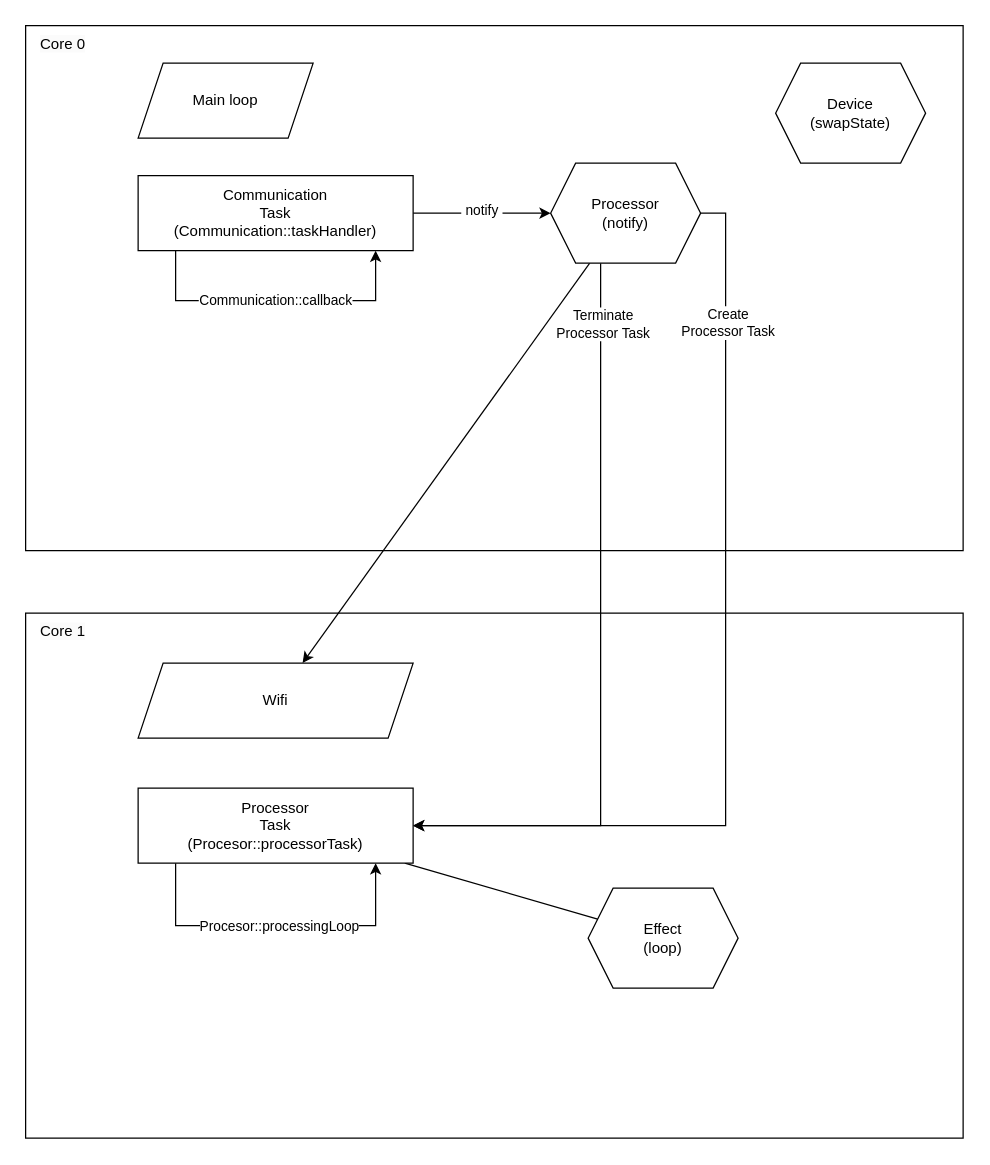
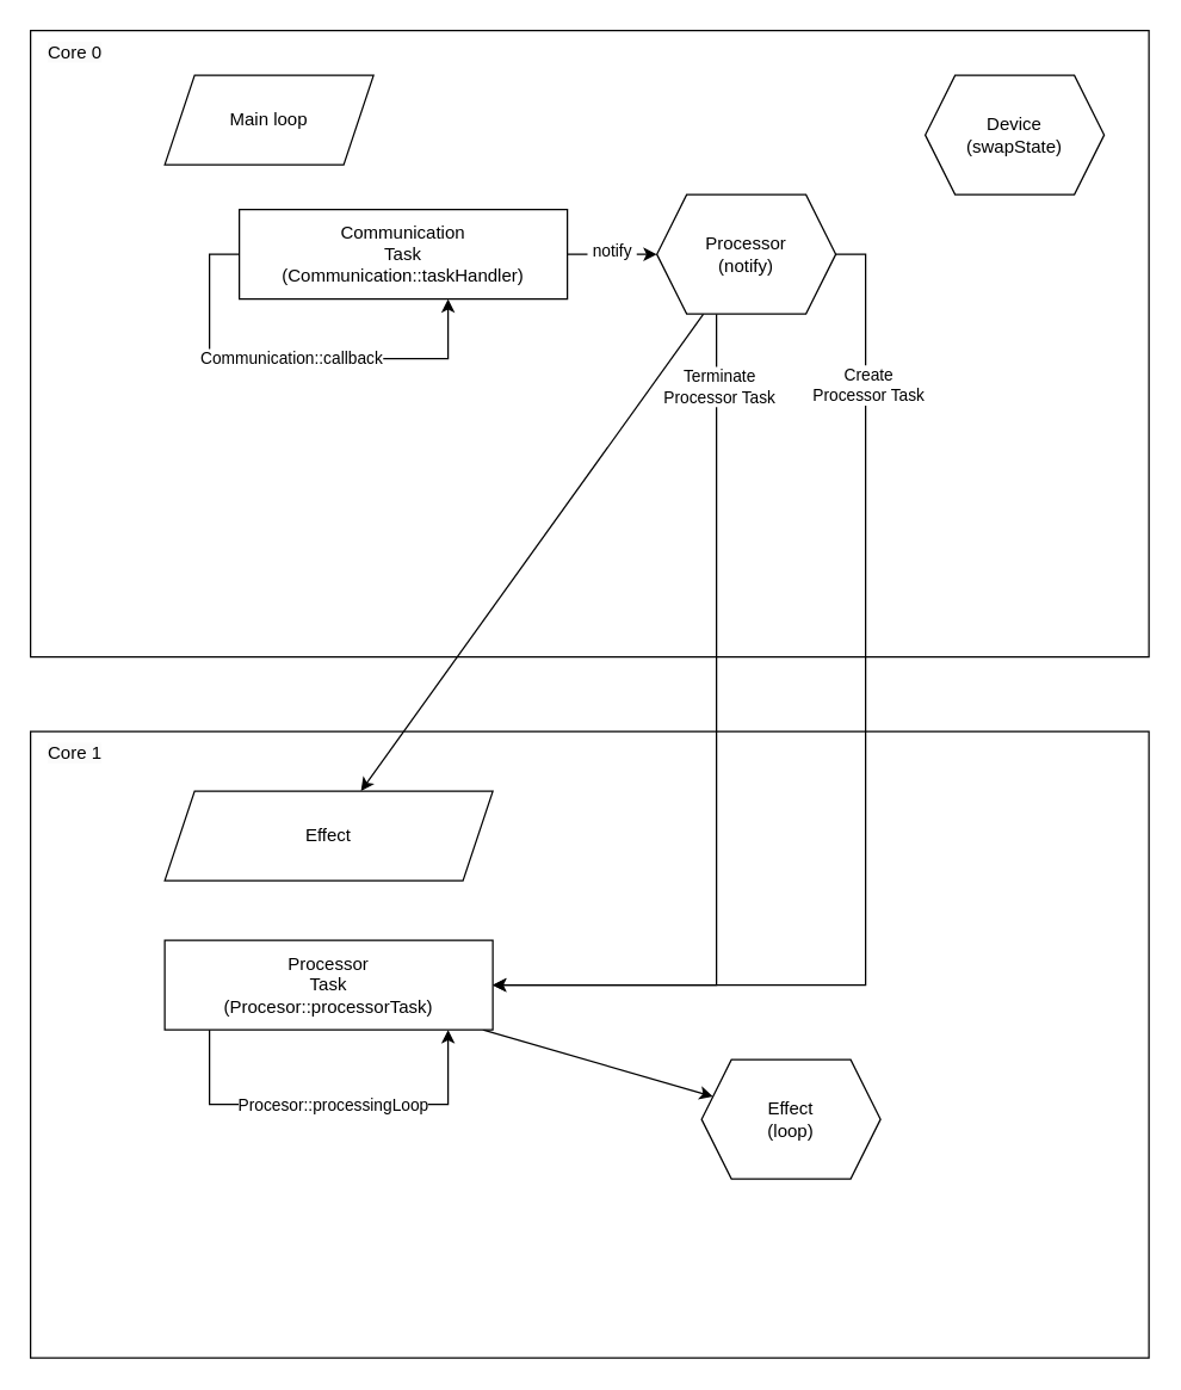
  <mxCell id="0" />
  <mxCell id="1" parent="0" />
  <mxCell id="2" value="" style="rounded=0;whiteSpace=wrap;html=1;" vertex="1" parent="1"><mxGeometry x="20" y="490" width="750" height="420" as="geometry" /></mxCell>
  <mxCell id="3" value="" style="rounded=0;whiteSpace=wrap;html=1;" vertex="1" parent="1"><mxGeometry x="20" y="20" width="750" height="420" as="geometry" /></mxCell>
  <mxCell id="4" style="edgeStyle=orthogonalEdgeStyle;rounded=0;orthogonalLoop=1;jettySize=auto;html=1;" edge="1" parent="1" source="6" target="16"><mxGeometry relative="1" as="geometry" /></mxCell>
  <mxCell id="5" value="&amp;nbsp;notify&amp;nbsp;" style="edgeLabel;html=1;align=center;verticalAlign=middle;resizable=0;points=[];" vertex="1" connectable="0" parent="4"><mxGeometry x="-0.018" y="3" relative="1" as="geometry"><mxPoint as="offset" /></mxGeometry></mxCell>
- <mxCell id="6" value="Communication&lt;br&gt;Task&lt;br&gt;(Communication::taskHandler)" style="rounded=0;whiteSpace=wrap;html=1;" vertex="1" parent="1"><mxGeometry x="110" y="140" width="220" height="60" as="geometry" /></mxCell>
+ <mxCell id="6" value="Communication&lt;br&gt;Task&lt;br&gt;(Communication::taskHandler)" style="rounded=0;whiteSpace=wrap;html=1;" vertex="1" parent="1"><mxGeometry x="160" y="140" width="220" height="60" as="geometry" /></mxCell>
  <mxCell id="7" value="&lt;span style=&quot;color: rgb(0, 0, 0); font-family: Helvetica; font-size: 12px; font-style: normal; font-variant-ligatures: normal; font-variant-caps: normal; font-weight: 400; letter-spacing: normal; orphans: 2; text-align: center; text-indent: 0px; text-transform: none; widows: 2; word-spacing: 0px; -webkit-text-stroke-width: 0px; background-color: rgb(251, 251, 251); text-decoration-thickness: initial; text-decoration-style: initial; text-decoration-color: initial; float: none; display: inline !important;&quot;&gt;Core 0&lt;/span&gt;" style="text;html=1;strokeColor=none;fillColor=none;align=center;verticalAlign=middle;whiteSpace=wrap;rounded=0;" vertex="1" parent="1"><mxGeometry x="20" y="20" width="60" height="30" as="geometry" /></mxCell>
  <mxCell id="8" value="&lt;span style=&quot;color: rgb(0, 0, 0); font-family: Helvetica; font-size: 12px; font-style: normal; font-variant-ligatures: normal; font-variant-caps: normal; font-weight: 400; letter-spacing: normal; orphans: 2; text-align: center; text-indent: 0px; text-transform: none; widows: 2; word-spacing: 0px; -webkit-text-stroke-width: 0px; background-color: rgb(251, 251, 251); text-decoration-thickness: initial; text-decoration-style: initial; text-decoration-color: initial; float: none; display: inline !important;&quot;&gt;Core 1&lt;/span&gt;" style="text;html=1;strokeColor=none;fillColor=none;align=center;verticalAlign=middle;whiteSpace=wrap;rounded=0;" vertex="1" parent="1"><mxGeometry x="20" y="490" width="60" height="30" as="geometry" /></mxCell>
  <mxCell id="9" value="Main loop" style="shape=parallelogram;perimeter=parallelogramPerimeter;whiteSpace=wrap;html=1;fixedSize=1;" vertex="1" parent="1"><mxGeometry x="110" y="50" width="140" height="60" as="geometry" /></mxCell>
- <mxCell id="10" value="Wifi" style="shape=parallelogram;perimeter=parallelogramPerimeter;whiteSpace=wrap;html=1;fixedSize=1;" vertex="1" parent="1"><mxGeometry x="110" y="530" width="220" height="60" as="geometry" /></mxCell>
+ <mxCell id="10" value="Effect" style="shape=parallelogram;perimeter=parallelogramPerimeter;whiteSpace=wrap;html=1;fixedSize=1;" vertex="1" parent="1"><mxGeometry x="110" y="530" width="220" height="60" as="geometry" /></mxCell>
  <mxCell id="11" style="edgeStyle=orthogonalEdgeStyle;rounded=0;orthogonalLoop=1;jettySize=auto;html=1;" edge="1" parent="1" source="16" target="20"><mxGeometry relative="1" as="geometry"><Array as="points"><mxPoint x="480" y="660" /></Array></mxGeometry></mxCell>
  <mxCell id="12" value="Terminate&lt;br&gt;Processor Task" style="edgeLabel;html=1;align=center;verticalAlign=middle;resizable=0;points=[];" vertex="1" connectable="0" parent="11"><mxGeometry x="-0.841" y="1" relative="1" as="geometry"><mxPoint as="offset" /></mxGeometry></mxCell>
  <mxCell id="13" style="edgeStyle=orthogonalEdgeStyle;rounded=0;orthogonalLoop=1;jettySize=auto;html=1;" edge="1" parent="1" source="16" target="20"><mxGeometry relative="1" as="geometry"><Array as="points"><mxPoint x="580" y="170" /><mxPoint x="580" y="660" /></Array></mxGeometry></mxCell>
  <mxCell id="14" value="Create&lt;br style=&quot;border-color: var(--border-color);&quot;&gt;Processor Task" style="edgeLabel;html=1;align=center;verticalAlign=middle;resizable=0;points=[];" vertex="1" connectable="0" parent="13"><mxGeometry x="-0.719" y="1" relative="1" as="geometry"><mxPoint as="offset" /></mxGeometry></mxCell>
  <mxCell id="15" style="rounded=0;orthogonalLoop=1;jettySize=auto;html=1;" edge="1" parent="1" source="16" target="10"><mxGeometry relative="1" as="geometry" /></mxCell>
  <mxCell id="16" value="Processor&lt;br&gt;(notify)" style="shape=hexagon;perimeter=hexagonPerimeter2;whiteSpace=wrap;html=1;fixedSize=1;" vertex="1" parent="1"><mxGeometry x="440" y="130" width="120" height="80" as="geometry" /></mxCell>
  <mxCell id="17" style="edgeStyle=orthogonalEdgeStyle;rounded=0;orthogonalLoop=1;jettySize=auto;html=1;" edge="1" parent="1" source="20" target="20"><mxGeometry relative="1" as="geometry"><mxPoint x="150" y="690" as="sourcePoint" /><mxPoint x="290" y="690" as="targetPoint" /><Array as="points"><mxPoint x="140" y="740" /><mxPoint x="300" y="740" /></Array></mxGeometry></mxCell>
  <mxCell id="18" value="Procesor::processingLoop" style="edgeLabel;html=1;align=center;verticalAlign=middle;resizable=0;points=[];" vertex="1" connectable="0" parent="17"><mxGeometry x="0.198" y="1" relative="1" as="geometry"><mxPoint x="-24" y="1" as="offset" /></mxGeometry></mxCell>
- <mxCell id="19" style="rounded=0;orthogonalLoop=1;jettySize=auto;html=1;endArrow=none;" edge="1" parent="1" source="20" target="23"><mxGeometry relative="1" as="geometry" /></mxCell>
+ <mxCell id="19" style="rounded=0;orthogonalLoop=1;jettySize=auto;html=1;" edge="1" parent="1" source="20" target="23"><mxGeometry relative="1" as="geometry" /></mxCell>
  <mxCell id="20" value="Processor&lt;br&gt;Task&lt;br&gt;(Procesor::processorTask)" style="rounded=0;whiteSpace=wrap;html=1;" vertex="1" parent="1"><mxGeometry x="110" y="630" width="220" height="60" as="geometry" /></mxCell>
  <mxCell id="21" value="Device&lt;br&gt;(swapState)" style="shape=hexagon;perimeter=hexagonPerimeter2;whiteSpace=wrap;html=1;fixedSize=1;" vertex="1" parent="1"><mxGeometry x="620" y="50" width="120" height="80" as="geometry" /></mxCell>
  <mxCell id="22" value="Communication::callback" style="edgeStyle=orthogonalEdgeStyle;rounded=0;orthogonalLoop=1;jettySize=auto;html=1;elbow=vertical;" edge="1" parent="1" source="6" target="6"><mxGeometry relative="1" as="geometry"><Array as="points"><mxPoint x="140" y="240" /><mxPoint x="300" y="240" /></Array><mxPoint as="offset" /></mxGeometry></mxCell>
  <mxCell id="23" value="Effect&lt;br&gt;(loop)" style="shape=hexagon;perimeter=hexagonPerimeter2;whiteSpace=wrap;html=1;fixedSize=1;" vertex="1" parent="1"><mxGeometry x="470" y="710" width="120" height="80" as="geometry" /></mxCell>
